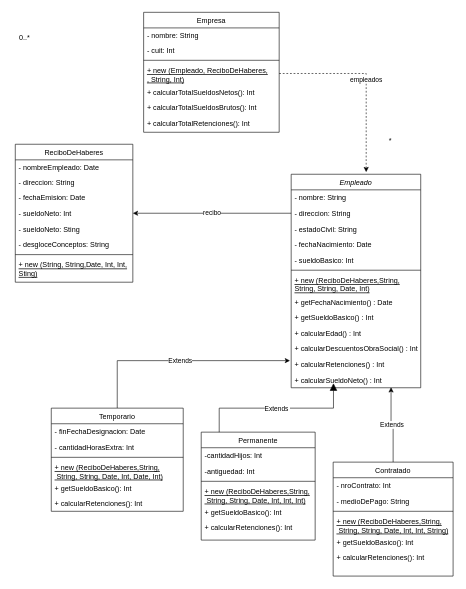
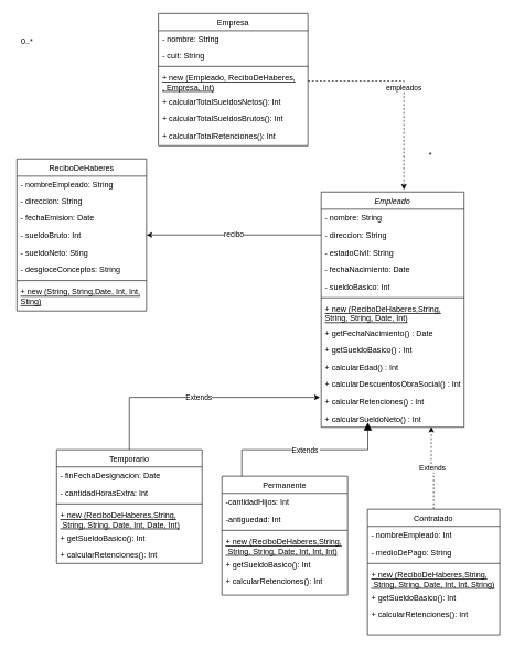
  <mxCell id="0" />
  <mxCell id="1" parent="0" />
  <mxCell id="2" value="Empleado&#10;" style="swimlane;fontStyle=2;align=center;verticalAlign=top;childLayout=stackLayout;horizontal=1;startSize=26;horizontalStack=0;resizeParent=1;resizeLast=0;collapsible=1;marginBottom=0;rounded=0;shadow=0;strokeWidth=1;" parent="1" vertex="1"><mxGeometry x="485" y="290" width="216" height="356" as="geometry"><mxRectangle x="230" y="140" width="160" height="26" as="alternateBounds" /></mxGeometry></mxCell>
  <mxCell id="3" value="- nombre: String" style="text;align=left;verticalAlign=top;spacingLeft=4;spacingRight=4;overflow=hidden;rotatable=0;points=[[0,0.5],[1,0.5]];portConstraint=eastwest;" parent="2" vertex="1"><mxGeometry y="26" width="216" height="26" as="geometry" /></mxCell>
  <mxCell id="4" value="- direccion: String&#10;" style="text;align=left;verticalAlign=top;spacingLeft=4;spacingRight=4;overflow=hidden;rotatable=0;points=[[0,0.5],[1,0.5]];portConstraint=eastwest;rounded=0;shadow=0;html=0;" parent="2" vertex="1"><mxGeometry y="52" width="216" height="26" as="geometry" /></mxCell>
  <mxCell id="5" value="- estadoCivil: String&#10;" style="text;align=left;verticalAlign=top;spacingLeft=4;spacingRight=4;overflow=hidden;rotatable=0;points=[[0,0.5],[1,0.5]];portConstraint=eastwest;rounded=0;shadow=0;html=0;" parent="2" vertex="1"><mxGeometry y="78" width="216" height="26" as="geometry" /></mxCell>
  <mxCell id="6" value="- fechaNacimiento: Date&#10;" style="text;align=left;verticalAlign=top;spacingLeft=4;spacingRight=4;overflow=hidden;rotatable=0;points=[[0,0.5],[1,0.5]];portConstraint=eastwest;rounded=0;shadow=0;html=0;" parent="2" vertex="1"><mxGeometry y="104" width="216" height="26" as="geometry" /></mxCell>
  <mxCell id="7" value="- sueldoBasico: Int&#10;" style="text;align=left;verticalAlign=top;spacingLeft=4;spacingRight=4;overflow=hidden;rotatable=0;points=[[0,0.5],[1,0.5]];portConstraint=eastwest;rounded=0;shadow=0;html=0;" parent="2" vertex="1"><mxGeometry y="130" width="216" height="26" as="geometry" /></mxCell>
  <mxCell id="8" value="" style="line;html=1;strokeWidth=1;align=left;verticalAlign=middle;spacingTop=-1;spacingLeft=3;spacingRight=3;rotatable=0;labelPosition=right;points=[];portConstraint=eastwest;" parent="2" vertex="1"><mxGeometry y="156" width="216" height="8" as="geometry" /></mxCell>
  <mxCell id="9" value="+ new (ReciboDeHaberes,String, &#10;String, String, Date, Int)" style="text;align=left;verticalAlign=top;spacingLeft=4;spacingRight=4;overflow=hidden;rotatable=0;points=[[0,0.5],[1,0.5]];portConstraint=eastwest;fontStyle=4" parent="2" vertex="1"><mxGeometry y="164" width="216" height="36" as="geometry" /></mxCell>
  <mxCell id="10" value="+ getFechaNacimiento() : Date" style="text;align=left;verticalAlign=top;spacingLeft=4;spacingRight=4;overflow=hidden;rotatable=0;points=[[0,0.5],[1,0.5]];portConstraint=eastwest;fontStyle=0" parent="2" vertex="1"><mxGeometry y="200" width="216" height="26" as="geometry" /></mxCell>
  <mxCell id="11" value="+ getSueldoBasico() : Int" style="text;align=left;verticalAlign=top;spacingLeft=4;spacingRight=4;overflow=hidden;rotatable=0;points=[[0,0.5],[1,0.5]];portConstraint=eastwest;fontStyle=0" parent="2" vertex="1"><mxGeometry y="226" width="216" height="26" as="geometry" /></mxCell>
  <mxCell id="12" value="+ calcularEdad() : Int&#10;" style="text;align=left;verticalAlign=top;spacingLeft=4;spacingRight=4;overflow=hidden;rotatable=0;points=[[0,0.5],[1,0.5]];portConstraint=eastwest;fontStyle=0" parent="2" vertex="1"><mxGeometry y="252" width="216" height="26" as="geometry" /></mxCell>
  <mxCell id="13" value="+ calcularDescuentosObraSocial() : Int&#10;" style="text;align=left;verticalAlign=top;spacingLeft=4;spacingRight=4;overflow=hidden;rotatable=0;points=[[0,0.5],[1,0.5]];portConstraint=eastwest;fontStyle=0" parent="2" vertex="1"><mxGeometry y="278" width="216" height="26" as="geometry" /></mxCell>
  <mxCell id="14" value="+ calcularRetenciones() : Int" style="text;align=left;verticalAlign=top;spacingLeft=4;spacingRight=4;overflow=hidden;rotatable=0;points=[[0,0.5],[1,0.5]];portConstraint=eastwest;fontStyle=0" parent="2" vertex="1"><mxGeometry y="304" width="216" height="26" as="geometry" /></mxCell>
  <mxCell id="15" value="+ calcularSueldoNeto() : Int&#10;" style="text;align=left;verticalAlign=top;spacingLeft=4;spacingRight=4;overflow=hidden;rotatable=0;points=[[0,0.5],[1,0.5]];portConstraint=eastwest;fontStyle=0" parent="2" vertex="1"><mxGeometry y="330" width="216" height="26" as="geometry" /></mxCell>
  <mxCell id="16" value="Extends" style="edgeStyle=orthogonalEdgeStyle;rounded=0;orthogonalLoop=1;jettySize=auto;html=1;entryX=-0.009;entryY=0.26;entryDx=0;entryDy=0;entryPerimeter=0;" parent="1" source="17" target="14" edge="1"><mxGeometry relative="1" as="geometry" /></mxCell>
  <mxCell id="17" value="Temporario" style="swimlane;fontStyle=0;align=center;verticalAlign=top;childLayout=stackLayout;horizontal=1;startSize=26;horizontalStack=0;resizeParent=1;resizeLast=0;collapsible=1;marginBottom=0;rounded=0;shadow=0;strokeWidth=1;" parent="1" vertex="1"><mxGeometry x="85" y="680" width="220" height="172" as="geometry"><mxRectangle x="130" y="380" width="160" height="26" as="alternateBounds" /></mxGeometry></mxCell>
  <mxCell id="18" value="- finFechaDesignacion: Date&#10;" style="text;align=left;verticalAlign=top;spacingLeft=4;spacingRight=4;overflow=hidden;rotatable=0;points=[[0,0.5],[1,0.5]];portConstraint=eastwest;" parent="17" vertex="1"><mxGeometry y="26" width="220" height="26" as="geometry" /></mxCell>
  <mxCell id="19" value="- cantidadHorasExtra: Int" style="text;align=left;verticalAlign=top;spacingLeft=4;spacingRight=4;overflow=hidden;rotatable=0;points=[[0,0.5],[1,0.5]];portConstraint=eastwest;" parent="17" vertex="1"><mxGeometry y="52" width="220" height="26" as="geometry" /></mxCell>
  <mxCell id="20" value="" style="line;html=1;strokeWidth=1;align=left;verticalAlign=middle;spacingTop=-1;spacingLeft=3;spacingRight=3;rotatable=0;labelPosition=right;points=[];portConstraint=eastwest;" parent="17" vertex="1"><mxGeometry y="78" width="220" height="8" as="geometry" /></mxCell>
  <mxCell id="21" value="+ new (ReciboDeHaberes,String,&#10; String, String, Date, Int, Date, Int)" style="text;align=left;verticalAlign=top;spacingLeft=4;spacingRight=4;overflow=hidden;rotatable=0;points=[[0,0.5],[1,0.5]];portConstraint=eastwest;rounded=0;shadow=0;html=0;fontStyle=4" parent="17" vertex="1"><mxGeometry y="86" width="220" height="34" as="geometry" /></mxCell>
  <mxCell id="22" value="+ getSueldoBasico(): Int" style="text;align=left;verticalAlign=top;spacingLeft=4;spacingRight=4;overflow=hidden;rotatable=0;points=[[0,0.5],[1,0.5]];portConstraint=eastwest;" parent="17" vertex="1"><mxGeometry y="120" width="220" height="26" as="geometry" /></mxCell>
  <mxCell id="23" value="+ calcularRetenciones(): Int" style="text;align=left;verticalAlign=top;spacingLeft=4;spacingRight=4;overflow=hidden;rotatable=0;points=[[0,0.5],[1,0.5]];portConstraint=eastwest;" parent="17" vertex="1"><mxGeometry y="146" width="220" height="26" as="geometry" /></mxCell>
  <mxCell id="24" value="Permanente" style="swimlane;fontStyle=0;align=center;verticalAlign=top;childLayout=stackLayout;horizontal=1;startSize=26;horizontalStack=0;resizeParent=1;resizeLast=0;collapsible=1;marginBottom=0;rounded=0;shadow=0;strokeWidth=1;" parent="1" vertex="1"><mxGeometry x="335" y="720" width="190" height="180" as="geometry"><mxRectangle x="340" y="380" width="170" height="26" as="alternateBounds" /></mxGeometry></mxCell>
  <mxCell id="25" value="-cantidadHijos: Int&#10;" style="text;align=left;verticalAlign=top;spacingLeft=4;spacingRight=4;overflow=hidden;rotatable=0;points=[[0,0.5],[1,0.5]];portConstraint=eastwest;" parent="24" vertex="1"><mxGeometry y="26" width="190" height="26" as="geometry" /></mxCell>
  <mxCell id="26" value="-antiguedad: Int&#10;" style="text;align=left;verticalAlign=top;spacingLeft=4;spacingRight=4;overflow=hidden;rotatable=0;points=[[0,0.5],[1,0.5]];portConstraint=eastwest;" parent="24" vertex="1"><mxGeometry y="52" width="190" height="26" as="geometry" /></mxCell>
  <mxCell id="27" value="" style="line;html=1;strokeWidth=1;align=left;verticalAlign=middle;spacingTop=-1;spacingLeft=3;spacingRight=3;rotatable=0;labelPosition=right;points=[];portConstraint=eastwest;" parent="24" vertex="1"><mxGeometry y="78" width="190" height="8" as="geometry" /></mxCell>
  <mxCell id="28" value="+ new (ReciboDeHaberes,String,&#10; String, String, Date, Int, Int, Int)" style="text;align=left;verticalAlign=top;spacingLeft=4;spacingRight=4;overflow=hidden;rotatable=0;points=[[0,0.5],[1,0.5]];portConstraint=eastwest;rounded=0;shadow=0;html=0;fontStyle=4" parent="24" vertex="1"><mxGeometry y="86" width="190" height="34" as="geometry" /></mxCell>
  <mxCell id="29" value="+ getSueldoBasico(): Int" style="text;align=left;verticalAlign=top;spacingLeft=4;spacingRight=4;overflow=hidden;rotatable=0;points=[[0,0.5],[1,0.5]];portConstraint=eastwest;" parent="24" vertex="1"><mxGeometry y="120" width="190" height="26" as="geometry" /></mxCell>
  <mxCell id="30" value="+ calcularRetenciones(): Int" style="text;align=left;verticalAlign=top;spacingLeft=4;spacingRight=4;overflow=hidden;rotatable=0;points=[[0,0.5],[1,0.5]];portConstraint=eastwest;" parent="24" vertex="1"><mxGeometry y="146" width="190" height="26" as="geometry" /></mxCell>
  <mxCell id="31" value="Extends" style="endArrow=block;endSize=10;endFill=1;shadow=0;strokeWidth=1;rounded=0;edgeStyle=elbowEdgeStyle;elbow=vertical;entryX=0.558;entryY=1.093;entryDx=0;entryDy=0;entryPerimeter=0;" parent="1" edge="1"><mxGeometry width="160" relative="1" as="geometry"><mxPoint x="365" y="720" as="sourcePoint" /><mxPoint x="555.528" y="638.418" as="targetPoint" /><Array as="points"><mxPoint x="495" y="680" /></Array></mxGeometry></mxCell>
  <mxCell id="32" value="Empresa&#10;" style="swimlane;fontStyle=0;align=center;verticalAlign=top;childLayout=stackLayout;horizontal=1;startSize=26;horizontalStack=0;resizeParent=1;resizeLast=0;collapsible=1;marginBottom=0;rounded=0;shadow=0;strokeWidth=1;" parent="1" vertex="1"><mxGeometry x="239" y="20" width="226" height="200" as="geometry"><mxRectangle x="550" y="140" width="160" height="26" as="alternateBounds" /></mxGeometry></mxCell>
  <mxCell id="33" value="- nombre: String&#10;&#10;&#10;" style="text;align=left;verticalAlign=top;spacingLeft=4;spacingRight=4;overflow=hidden;rotatable=0;points=[[0,0.5],[1,0.5]];portConstraint=eastwest;rounded=0;shadow=0;html=0;" parent="32" vertex="1"><mxGeometry y="26" width="226" height="24" as="geometry" /></mxCell>
- <mxCell id="34" value="- cuit: Int " style="text;align=left;verticalAlign=top;spacingLeft=4;spacingRight=4;overflow=hidden;rotatable=0;points=[[0,0.5],[1,0.5]];portConstraint=eastwest;rounded=0;shadow=0;html=0;" parent="32" vertex="1"><mxGeometry y="50" width="226" height="26" as="geometry" /></mxCell>
+ <mxCell id="34" value="- cuit: String " style="text;align=left;verticalAlign=top;spacingLeft=4;spacingRight=4;overflow=hidden;rotatable=0;points=[[0,0.5],[1,0.5]];portConstraint=eastwest;rounded=0;shadow=0;html=0;" parent="32" vertex="1"><mxGeometry y="50" width="226" height="26" as="geometry" /></mxCell>
  <mxCell id="35" value="" style="line;html=1;strokeWidth=1;align=left;verticalAlign=middle;spacingTop=-1;spacingLeft=3;spacingRight=3;rotatable=0;labelPosition=right;points=[];portConstraint=eastwest;" parent="32" vertex="1"><mxGeometry y="76" width="226" height="8" as="geometry" /></mxCell>
- <mxCell id="36" value="+ new (Empleado, ReciboDeHaberes,&#10;, String, Int)" style="text;align=left;verticalAlign=top;spacingLeft=4;spacingRight=4;overflow=hidden;rotatable=0;points=[[0,0.5],[1,0.5]];portConstraint=eastwest;fontStyle=4" parent="32" vertex="1"><mxGeometry y="84" width="226" height="36" as="geometry" /></mxCell>
+ <mxCell id="36" value="+ new (Empleado, ReciboDeHaberes,&#10;, Empresa, Int)" style="text;align=left;verticalAlign=top;spacingLeft=4;spacingRight=4;overflow=hidden;rotatable=0;points=[[0,0.5],[1,0.5]];portConstraint=eastwest;fontStyle=4" parent="32" vertex="1"><mxGeometry y="84" width="226" height="36" as="geometry" /></mxCell>
  <mxCell id="37" value="+ calcularTotalSueldosNetos(): Int" style="text;align=left;verticalAlign=top;spacingLeft=4;spacingRight=4;overflow=hidden;rotatable=0;points=[[0,0.5],[1,0.5]];portConstraint=eastwest;fontStyle=0" parent="32" vertex="1"><mxGeometry y="120" width="226" height="26" as="geometry" /></mxCell>
  <mxCell id="38" value="+ calcularTotalSueldosBrutos(): Int" style="text;align=left;verticalAlign=top;spacingLeft=4;spacingRight=4;overflow=hidden;rotatable=0;points=[[0,0.5],[1,0.5]];portConstraint=eastwest;fontStyle=0" parent="32" vertex="1"><mxGeometry y="146" width="226" height="26" as="geometry" /></mxCell>
  <mxCell id="39" value="+ calcularTotalRetenciones(): Int" style="text;align=left;verticalAlign=top;spacingLeft=4;spacingRight=4;overflow=hidden;rotatable=0;points=[[0,0.5],[1,0.5]];portConstraint=eastwest;fontStyle=0" parent="32" vertex="1"><mxGeometry y="172" width="226" height="26" as="geometry" /></mxCell>
- <mxCell id="40" value="Extends" style="edgeStyle=orthogonalEdgeStyle;rounded=0;orthogonalLoop=1;jettySize=auto;html=1;entryX=0.771;entryY=0.969;entryDx=0;entryDy=0;entryPerimeter=0;" parent="1" source="41" target="15" edge="1"><mxGeometry relative="1" as="geometry" /></mxCell>
+ <mxCell id="40" value="Extends" style="edgeStyle=orthogonalEdgeStyle;rounded=0;orthogonalLoop=1;jettySize=auto;html=1;entryX=0.771;entryY=0.969;entryDx=0;entryDy=0;entryPerimeter=0;dashed=1;" parent="1" source="41" target="15" edge="1"><mxGeometry relative="1" as="geometry" /></mxCell>
  <mxCell id="41" value="Contratado" style="swimlane;fontStyle=0;align=center;verticalAlign=top;childLayout=stackLayout;horizontal=1;startSize=26;horizontalStack=0;resizeParent=1;resizeLast=0;collapsible=1;marginBottom=0;rounded=0;shadow=0;strokeWidth=1;" parent="1" vertex="1"><mxGeometry x="555" y="770" width="200" height="190" as="geometry"><mxRectangle x="340" y="380" width="170" height="26" as="alternateBounds" /></mxGeometry></mxCell>
- <mxCell id="42" value="- nroContrato: Int&#10;" style="text;align=left;verticalAlign=top;spacingLeft=4;spacingRight=4;overflow=hidden;rotatable=0;points=[[0,0.5],[1,0.5]];portConstraint=eastwest;" parent="41" vertex="1"><mxGeometry y="26" width="200" height="26" as="geometry" /></mxCell>
+ <mxCell id="42" value="- nombreEmpleado: Int&#10;" style="text;align=left;verticalAlign=top;spacingLeft=4;spacingRight=4;overflow=hidden;rotatable=0;points=[[0,0.5],[1,0.5]];portConstraint=eastwest;" parent="41" vertex="1"><mxGeometry y="26" width="200" height="26" as="geometry" /></mxCell>
  <mxCell id="43" value="- medioDePago: String" style="text;align=left;verticalAlign=top;spacingLeft=4;spacingRight=4;overflow=hidden;rotatable=0;points=[[0,0.5],[1,0.5]];portConstraint=eastwest;" parent="41" vertex="1"><mxGeometry y="52" width="200" height="26" as="geometry" /></mxCell>
  <mxCell id="44" value="" style="line;html=1;strokeWidth=1;align=left;verticalAlign=middle;spacingTop=-1;spacingLeft=3;spacingRight=3;rotatable=0;labelPosition=right;points=[];portConstraint=eastwest;" parent="41" vertex="1"><mxGeometry y="78" width="200" height="8" as="geometry" /></mxCell>
  <mxCell id="45" value="+ new (ReciboDeHaberes,String,&#10; String, String, Date, Int, Int, String)" style="text;align=left;verticalAlign=top;spacingLeft=4;spacingRight=4;overflow=hidden;rotatable=0;points=[[0,0.5],[1,0.5]];portConstraint=eastwest;rounded=0;shadow=0;html=0;fontStyle=4" parent="41" vertex="1"><mxGeometry y="86" width="200" height="34" as="geometry" /></mxCell>
  <mxCell id="46" value="+ getSueldoBasico(): Int" style="text;align=left;verticalAlign=top;spacingLeft=4;spacingRight=4;overflow=hidden;rotatable=0;points=[[0,0.5],[1,0.5]];portConstraint=eastwest;" parent="41" vertex="1"><mxGeometry y="120" width="200" height="26" as="geometry" /></mxCell>
  <mxCell id="47" value="+ calcularRetenciones(): Int" style="text;align=left;verticalAlign=top;spacingLeft=4;spacingRight=4;overflow=hidden;rotatable=0;points=[[0,0.5],[1,0.5]];portConstraint=eastwest;" parent="41" vertex="1"><mxGeometry y="146" width="200" height="26" as="geometry" /></mxCell>
  <mxCell id="48" value="ReciboDeHaberes" style="swimlane;fontStyle=0;align=center;verticalAlign=top;childLayout=stackLayout;horizontal=1;startSize=26;horizontalStack=0;resizeParent=1;resizeLast=0;collapsible=1;marginBottom=0;rounded=0;shadow=0;strokeWidth=1;" parent="1" vertex="1"><mxGeometry x="25" y="240" width="196" height="230" as="geometry"><mxRectangle x="550" y="140" width="160" height="26" as="alternateBounds" /></mxGeometry></mxCell>
- <mxCell id="49" value="- nombreEmpleado: Date" style="text;align=left;verticalAlign=top;spacingLeft=4;spacingRight=4;overflow=hidden;rotatable=0;points=[[0,0.5],[1,0.5]];portConstraint=eastwest;rounded=0;shadow=0;html=0;" parent="48" vertex="1"><mxGeometry y="26" width="196" height="24" as="geometry" /></mxCell>
+ <mxCell id="49" value="- nombreEmpleado: String" style="text;align=left;verticalAlign=top;spacingLeft=4;spacingRight=4;overflow=hidden;rotatable=0;points=[[0,0.5],[1,0.5]];portConstraint=eastwest;rounded=0;shadow=0;html=0;" parent="48" vertex="1"><mxGeometry y="26" width="196" height="24" as="geometry" /></mxCell>
  <mxCell id="50" value="- direccion: String" style="text;align=left;verticalAlign=top;spacingLeft=4;spacingRight=4;overflow=hidden;rotatable=0;points=[[0,0.5],[1,0.5]];portConstraint=eastwest;rounded=0;shadow=0;html=0;" parent="48" vertex="1"><mxGeometry y="50" width="196" height="26" as="geometry" /></mxCell>
  <mxCell id="51" value="- fechaEmision: Date" style="text;align=left;verticalAlign=top;spacingLeft=4;spacingRight=4;overflow=hidden;rotatable=0;points=[[0,0.5],[1,0.5]];portConstraint=eastwest;rounded=0;shadow=0;html=0;" parent="48" vertex="1"><mxGeometry y="76" width="196" height="26" as="geometry" /></mxCell>
- <mxCell id="52" value="- sueldoNeto: Int&#10;" style="text;align=left;verticalAlign=top;spacingLeft=4;spacingRight=4;overflow=hidden;rotatable=0;points=[[0,0.5],[1,0.5]];portConstraint=eastwest;rounded=0;shadow=0;html=0;" parent="48" vertex="1"><mxGeometry y="102" width="196" height="26" as="geometry" /></mxCell>
+ <mxCell id="52" value="- sueldoBruto: Int&#10;" style="text;align=left;verticalAlign=top;spacingLeft=4;spacingRight=4;overflow=hidden;rotatable=0;points=[[0,0.5],[1,0.5]];portConstraint=eastwest;rounded=0;shadow=0;html=0;" parent="48" vertex="1"><mxGeometry y="102" width="196" height="26" as="geometry" /></mxCell>
  <mxCell id="53" value="- sueldoNeto: Sting&#10;" style="text;align=left;verticalAlign=top;spacingLeft=4;spacingRight=4;overflow=hidden;rotatable=0;points=[[0,0.5],[1,0.5]];portConstraint=eastwest;rounded=0;shadow=0;html=0;" parent="48" vertex="1"><mxGeometry y="128" width="196" height="26" as="geometry" /></mxCell>
  <mxCell id="54" value="- desgloceConceptos: String" style="text;align=left;verticalAlign=top;spacingLeft=4;spacingRight=4;overflow=hidden;rotatable=0;points=[[0,0.5],[1,0.5]];portConstraint=eastwest;rounded=0;shadow=0;html=0;" parent="48" vertex="1"><mxGeometry y="154" width="196" height="26" as="geometry" /></mxCell>
  <mxCell id="55" value="" style="line;html=1;strokeWidth=1;align=left;verticalAlign=middle;spacingTop=-1;spacingLeft=3;spacingRight=3;rotatable=0;labelPosition=right;points=[];portConstraint=eastwest;" parent="48" vertex="1"><mxGeometry y="180" width="196" height="8" as="geometry" /></mxCell>
  <mxCell id="56" value="+ new (String, String,Date, Int, Int,&#10;Sting)" style="text;align=left;verticalAlign=top;spacingLeft=4;spacingRight=4;overflow=hidden;rotatable=0;points=[[0,0.5],[1,0.5]];portConstraint=eastwest;fontStyle=4" parent="48" vertex="1"><mxGeometry y="188" width="196" height="42" as="geometry" /></mxCell>
  <mxCell id="57" value="empleados" style="edgeStyle=orthogonalEdgeStyle;rounded=0;orthogonalLoop=1;jettySize=auto;html=1;entryX=0.579;entryY=-0.01;entryDx=0;entryDy=0;entryPerimeter=0;dashed=1;" parent="1" source="36" target="2" edge="1"><mxGeometry relative="1" as="geometry" /></mxCell>
  <mxCell id="58" value="*" style="text;html=1;align=center;verticalAlign=middle;resizable=0;points=[];autosize=1;strokeColor=none;fillColor=none;" parent="1" vertex="1"><mxGeometry x="635" y="220" width="30" height="30" as="geometry" /></mxCell>
  <mxCell id="59" value="recibo" style="edgeStyle=orthogonalEdgeStyle;rounded=0;orthogonalLoop=1;jettySize=auto;html=1;entryX=1;entryY=0.5;entryDx=0;entryDy=0;" parent="1" source="4" target="52" edge="1"><mxGeometry relative="1" as="geometry" /></mxCell>
  <mxCell id="60" value="0..*" style="text;html=1;align=center;verticalAlign=middle;resizable=0;points=[];autosize=1;strokeColor=none;fillColor=none;" parent="1" vertex="1"><mxGeometry x="20" y="48" width="40" height="30" as="geometry" /></mxCell>
